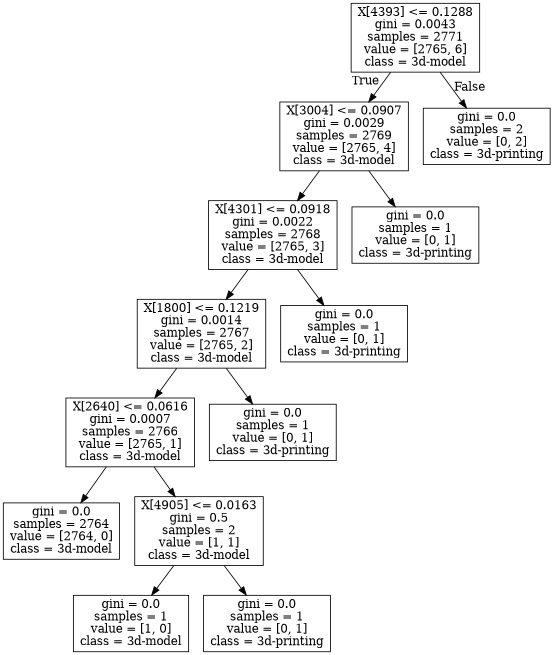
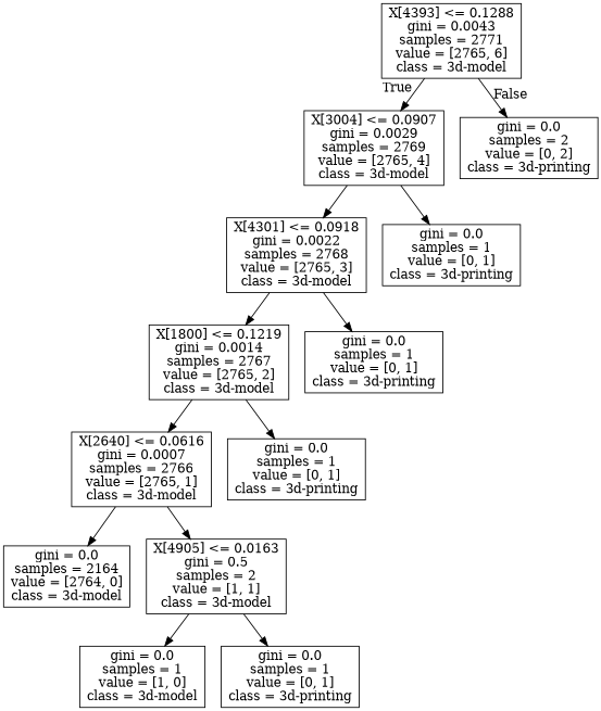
  digraph {
    node [shape=box]
    n1 [label="X[4393] <= 0.1288\ngini = 0.0043\nsamples = 2771\nvalue = [2765, 6]\nclass = 3d-model"]
    n2 [label="X[3004] <= 0.0907\ngini = 0.0029\nsamples = 2769\nvalue = [2765, 4]\nclass = 3d-model"]
    n3 [label="gini = 0.0\nsamples = 2\nvalue = [0, 2]\nclass = 3d-printing"]
    n4 [label="X[4301] <= 0.0918\ngini = 0.0022\nsamples = 2768\nvalue = [2765, 3]\nclass = 3d-model"]
    n5 [label="gini = 0.0\nsamples = 1\nvalue = [0, 1]\nclass = 3d-printing"]
    n6 [label="X[1800] <= 0.1219\ngini = 0.0014\nsamples = 2767\nvalue = [2765, 2]\nclass = 3d-model"]
    n7 [label="gini = 0.0\nsamples = 1\nvalue = [0, 1]\nclass = 3d-printing"]
    n8 [label="X[2640] <= 0.0616\ngini = 0.0007\nsamples = 2766\nvalue = [2765, 1]\nclass = 3d-model"]
    n9 [label="gini = 0.0\nsamples = 1\nvalue = [0, 1]\nclass = 3d-printing"]
-   n10 [label="gini = 0.0\nsamples = 2764\nvalue = [2764, 0]\nclass = 3d-model"]
+   n10 [label="gini = 0.0\nsamples = 2164\nvalue = [2764, 0]\nclass = 3d-model"]
    n11 [label="X[4905] <= 0.0163\ngini = 0.5\nsamples = 2\nvalue = [1, 1]\nclass = 3d-model"]
    n12 [label="gini = 0.0\nsamples = 1\nvalue = [1, 0]\nclass = 3d-model"]
    n13 [label="gini = 0.0\nsamples = 1\nvalue = [0, 1]\nclass = 3d-printing"]
    n1 -> n2 [headlabel=True labelangle=45 labeldistance=2.5]
    n1 -> n3 [headlabel=False labelangle=-45 labeldistance=2.5]
    n2 -> n4
    n2 -> n5
    n4 -> n6
    n4 -> n7
    n6 -> n8
    n6 -> n9
    n8 -> n10
    n8 -> n11
    n11 -> n12
    n11 -> n13
  }
